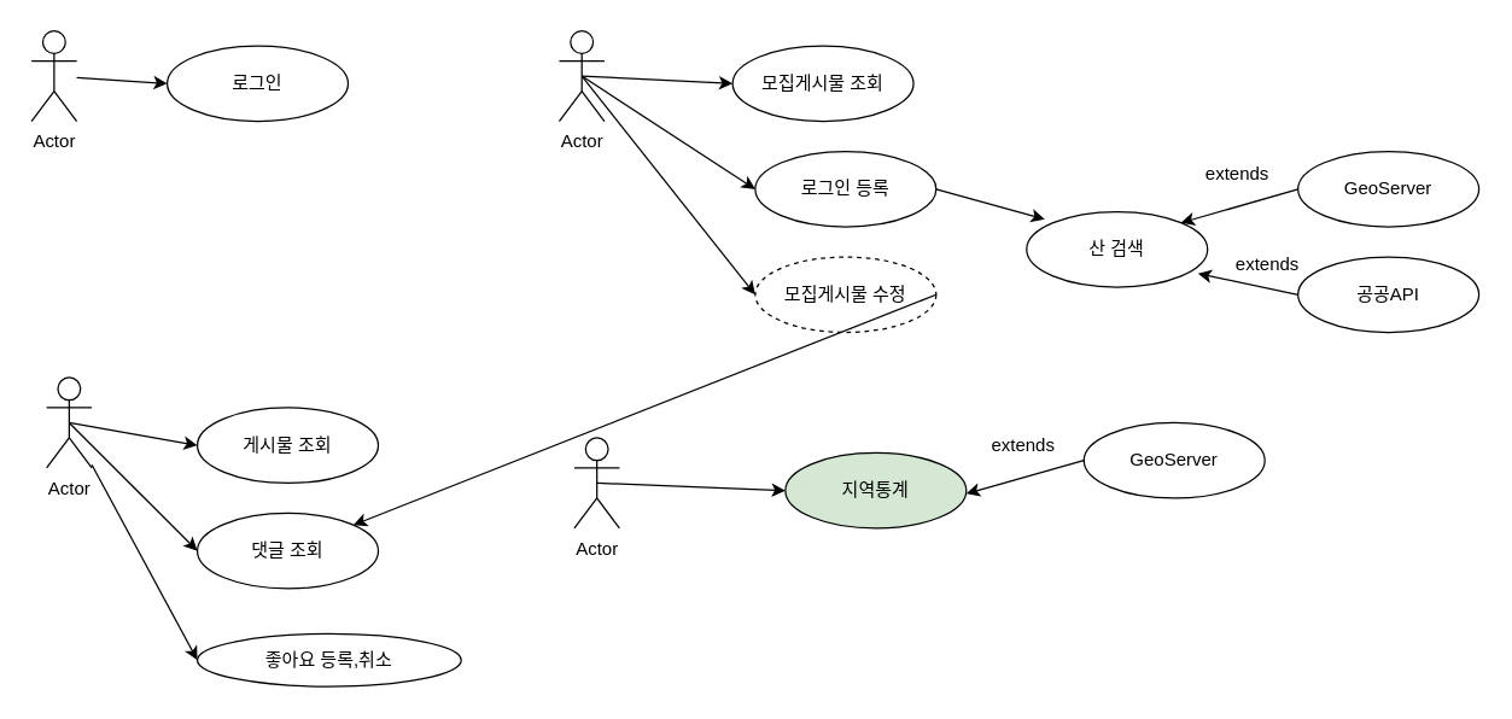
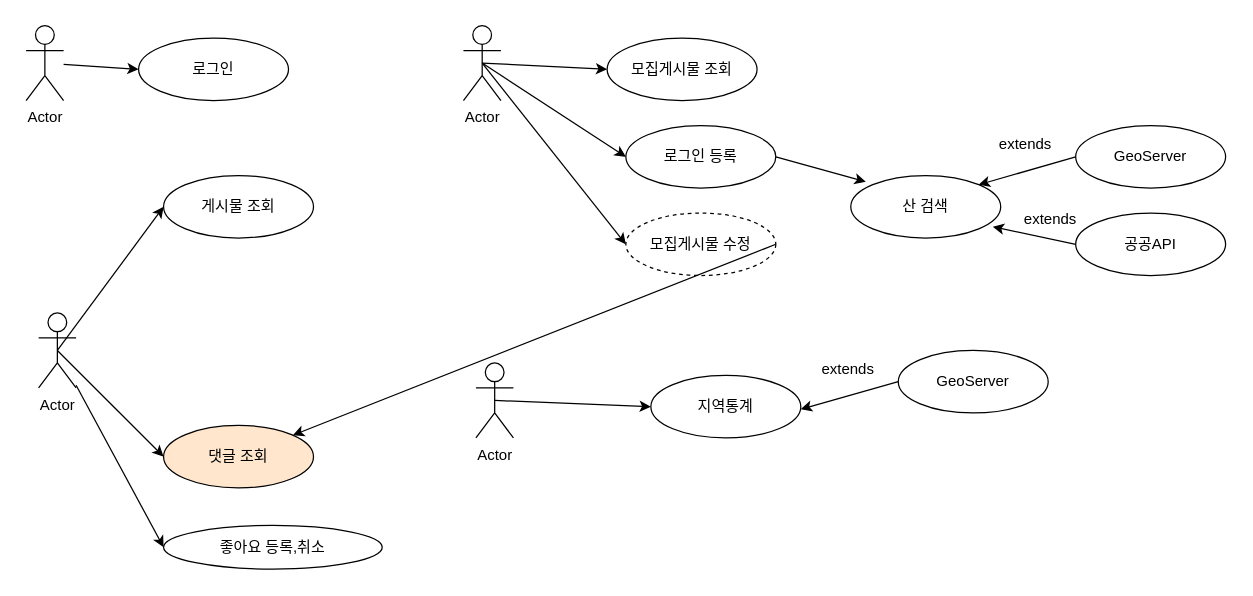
  <mxCell id="0" />
  <mxCell id="1" parent="0" />
  <mxCell id="2" value="Actor" style="shape=umlActor;verticalLabelPosition=bottom;verticalAlign=top;html=1;outlineConnect=0;" vertex="1" parent="1"><mxGeometry x="20" y="20" width="30" height="60" as="geometry" /></mxCell>
  <mxCell id="3" value="로그인" style="ellipse;whiteSpace=wrap;html=1;" vertex="1" parent="1"><mxGeometry x="110" y="30" width="120" height="50" as="geometry" /></mxCell>
- <mxCell id="4" value="게시물 조회" style="ellipse;whiteSpace=wrap;html=1;" vertex="1" parent="1"><mxGeometry x="130" y="270" width="120" height="50" as="geometry" /></mxCell>
+ <mxCell id="4" value="게시물 조회" style="ellipse;whiteSpace=wrap;html=1;" vertex="1" parent="1"><mxGeometry x="130" y="140" width="120" height="50" as="geometry" /></mxCell>
  <mxCell id="5" value="" style="endArrow=classic;html=1;rounded=0;entryX=0;entryY=0.5;entryDx=0;entryDy=0;" edge="1" parent="1" source="2" target="3"><mxGeometry width="50" height="50" relative="1" as="geometry"><mxPoint x="340" y="180" as="sourcePoint" /><mxPoint x="390" y="130" as="targetPoint" /></mxGeometry></mxCell>
  <mxCell id="6" value="Actor" style="shape=umlActor;verticalLabelPosition=bottom;verticalAlign=top;html=1;outlineConnect=0;" vertex="1" parent="1"><mxGeometry x="30" y="250" width="30" height="60" as="geometry" /></mxCell>
  <mxCell id="7" value="" style="endArrow=classic;html=1;rounded=0;entryX=0;entryY=0.5;entryDx=0;entryDy=0;exitX=0.5;exitY=0.5;exitDx=0;exitDy=0;exitPerimeter=0;" edge="1" parent="1" source="6" target="4"><mxGeometry width="50" height="50" relative="1" as="geometry"><mxPoint x="70" y="278" as="sourcePoint" /><mxPoint x="160" y="282" as="targetPoint" /></mxGeometry></mxCell>
- <mxCell id="8" value="댓글 조회" style="ellipse;whiteSpace=wrap;html=1;" vertex="1" parent="1"><mxGeometry x="130" y="340" width="120" height="50" as="geometry" /></mxCell>
+ <mxCell id="8" value="댓글 조회" style="ellipse;whiteSpace=wrap;html=1;fillColor=#ffe6cc;" vertex="1" parent="1"><mxGeometry x="130" y="340" width="120" height="50" as="geometry" /></mxCell>
  <mxCell id="9" value="좋아요 등록,취소" style="ellipse;whiteSpace=wrap;html=1;" vertex="1" parent="1"><mxGeometry x="130" y="420" width="175" height="35" as="geometry" /></mxCell>
  <mxCell id="10" value="" style="endArrow=classic;html=1;rounded=0;exitX=0.5;exitY=0.5;exitDx=0;exitDy=0;exitPerimeter=0;entryX=0;entryY=0.5;entryDx=0;entryDy=0;" edge="1" parent="1" source="6" target="8"><mxGeometry width="50" height="50" relative="1" as="geometry"><mxPoint x="340" y="480" as="sourcePoint" /><mxPoint x="390" y="430" as="targetPoint" /></mxGeometry></mxCell>
  <mxCell id="11" value="" style="endArrow=classic;html=1;rounded=0;entryX=0;entryY=0.5;entryDx=0;entryDy=0;" edge="1" parent="1" source="6" target="9"><mxGeometry width="50" height="50" relative="1" as="geometry"><mxPoint x="340" y="480" as="sourcePoint" /><mxPoint x="390" y="430" as="targetPoint" /></mxGeometry></mxCell>
  <mxCell id="12" value="Actor" style="shape=umlActor;verticalLabelPosition=bottom;verticalAlign=top;html=1;outlineConnect=0;" vertex="1" parent="1"><mxGeometry x="370" y="20" width="30" height="60" as="geometry" /></mxCell>
  <mxCell id="13" value="모집게시물 조회" style="ellipse;whiteSpace=wrap;html=1;" vertex="1" parent="1"><mxGeometry x="485" y="30" width="120" height="50" as="geometry" /></mxCell>
  <mxCell id="14" value="로그인 등록" style="ellipse;whiteSpace=wrap;html=1;" vertex="1" parent="1"><mxGeometry x="500" y="100" width="120" height="50" as="geometry" /></mxCell>
  <mxCell id="15" value="모집게시물 수정" style="ellipse;whiteSpace=wrap;html=1;dashed=1;" vertex="1" parent="1"><mxGeometry x="500" y="170" width="120" height="50" as="geometry" /></mxCell>
  <mxCell id="16" value="" style="endArrow=classic;html=1;rounded=0;entryX=0;entryY=0.5;entryDx=0;entryDy=0;exitX=0.5;exitY=0.5;exitDx=0;exitDy=0;exitPerimeter=0;" edge="1" parent="1" source="12" target="13"><mxGeometry width="50" height="50" relative="1" as="geometry"><mxPoint x="330" y="123" as="sourcePoint" /><mxPoint x="420" y="127" as="targetPoint" /></mxGeometry></mxCell>
  <mxCell id="17" value="" style="endArrow=classic;html=1;rounded=0;entryX=0;entryY=0.5;entryDx=0;entryDy=0;exitX=0.5;exitY=0.5;exitDx=0;exitDy=0;exitPerimeter=0;" edge="1" parent="1" source="12" target="14"><mxGeometry width="50" height="50" relative="1" as="geometry"><mxPoint x="395" y="60" as="sourcePoint" /><mxPoint x="510" y="65" as="targetPoint" /></mxGeometry></mxCell>
  <mxCell id="18" value="" style="endArrow=classic;html=1;rounded=0;entryX=0;entryY=0.5;entryDx=0;entryDy=0;exitX=0.5;exitY=0.5;exitDx=0;exitDy=0;exitPerimeter=0;" edge="1" parent="1" source="12" target="15"><mxGeometry width="50" height="50" relative="1" as="geometry"><mxPoint x="405" y="70" as="sourcePoint" /><mxPoint x="520" y="75" as="targetPoint" /></mxGeometry></mxCell>
  <mxCell id="19" value="산 검색" style="ellipse;whiteSpace=wrap;html=1;" vertex="1" parent="1"><mxGeometry x="680" y="140" width="120" height="50" as="geometry" /></mxCell>
  <mxCell id="20" value="GeoServer" style="ellipse;whiteSpace=wrap;html=1;" vertex="1" parent="1"><mxGeometry x="860" y="100" width="120" height="50" as="geometry" /></mxCell>
  <mxCell id="21" value="공공API" style="ellipse;whiteSpace=wrap;html=1;" vertex="1" parent="1"><mxGeometry x="860" y="170" width="120" height="50" as="geometry" /></mxCell>
  <mxCell id="22" value="" style="endArrow=classic;html=1;rounded=0;exitX=1;exitY=0.5;exitDx=0;exitDy=0;entryX=0.1;entryY=0.1;entryDx=0;entryDy=0;entryPerimeter=0;" edge="1" parent="1" source="14" target="19"><mxGeometry width="50" height="50" relative="1" as="geometry"><mxPoint x="690" y="150" as="sourcePoint" /><mxPoint x="680" y="165" as="targetPoint" /></mxGeometry></mxCell>
  <mxCell id="23" value="" style="endArrow=classic;html=1;rounded=0;exitX=1;exitY=0.5;exitDx=0;exitDy=0;" edge="1" parent="1" source="15" target="8"><mxGeometry width="50" height="50" relative="1" as="geometry"><mxPoint x="630" y="135" as="sourcePoint" /><mxPoint x="690" y="175" as="targetPoint" /></mxGeometry></mxCell>
  <mxCell id="24" value="" style="endArrow=classic;html=1;rounded=0;exitX=0;exitY=0.5;exitDx=0;exitDy=0;entryX=0.947;entryY=0.82;entryDx=0;entryDy=0;entryPerimeter=0;" edge="1" parent="1" source="21" target="19"><mxGeometry width="50" height="50" relative="1" as="geometry"><mxPoint x="810" y="250" as="sourcePoint" /><mxPoint x="888" y="238" as="targetPoint" /></mxGeometry></mxCell>
  <mxCell id="25" value="" style="endArrow=classic;html=1;rounded=0;exitX=0;exitY=0.5;exitDx=0;exitDy=0;entryX=1;entryY=0;entryDx=0;entryDy=0;" edge="1" parent="1" source="20" target="19"><mxGeometry width="50" height="50" relative="1" as="geometry"><mxPoint x="843" y="114" as="sourcePoint" /><mxPoint x="777" y="100" as="targetPoint" /></mxGeometry></mxCell>
  <mxCell id="26" value="extends" style="text;html=1;align=center;verticalAlign=middle;whiteSpace=wrap;rounded=0;strokeColor=none;" vertex="1" parent="1"><mxGeometry x="790" y="100" width="60" height="30" as="geometry" /></mxCell>
  <mxCell id="27" value="extends" style="text;html=1;align=center;verticalAlign=middle;whiteSpace=wrap;rounded=0;" vertex="1" parent="1"><mxGeometry x="810" y="160" width="60" height="30" as="geometry" /></mxCell>
  <mxCell id="28" value="Actor" style="shape=umlActor;verticalLabelPosition=bottom;verticalAlign=top;html=1;outlineConnect=0;" vertex="1" parent="1"><mxGeometry x="380" y="290" width="30" height="60" as="geometry" /></mxCell>
- <mxCell id="29" value="지역통계" style="ellipse;whiteSpace=wrap;html=1;fillColor=#d5e8d4;" vertex="1" parent="1"><mxGeometry x="520" y="300" width="120" height="50" as="geometry" /></mxCell>
+ <mxCell id="29" value="지역통계" style="ellipse;whiteSpace=wrap;html=1;" vertex="1" parent="1"><mxGeometry x="520" y="300" width="120" height="50" as="geometry" /></mxCell>
  <mxCell id="30" value="" style="endArrow=classic;html=1;rounded=0;exitX=0.5;exitY=0.5;exitDx=0;exitDy=0;exitPerimeter=0;entryX=0;entryY=0.5;entryDx=0;entryDy=0;" edge="1" parent="1" source="28" target="29"><mxGeometry width="50" height="50" relative="1" as="geometry"><mxPoint x="500" y="320" as="sourcePoint" /><mxPoint x="550" y="270" as="targetPoint" /></mxGeometry></mxCell>
  <mxCell id="31" value="GeoServer" style="ellipse;whiteSpace=wrap;html=1;" vertex="1" parent="1"><mxGeometry x="718" y="280" width="120" height="50" as="geometry" /></mxCell>
  <mxCell id="32" value="" style="endArrow=classic;html=1;rounded=0;exitX=0;exitY=0.5;exitDx=0;exitDy=0;entryX=1;entryY=0;entryDx=0;entryDy=0;" edge="1" parent="1" source="31"><mxGeometry width="50" height="50" relative="1" as="geometry"><mxPoint x="701" y="294" as="sourcePoint" /><mxPoint x="640" y="327" as="targetPoint" /></mxGeometry></mxCell>
  <mxCell id="33" value="extends" style="text;html=1;align=center;verticalAlign=middle;whiteSpace=wrap;rounded=0;" vertex="1" parent="1"><mxGeometry x="648" y="280" width="60" height="30" as="geometry" /></mxCell>
